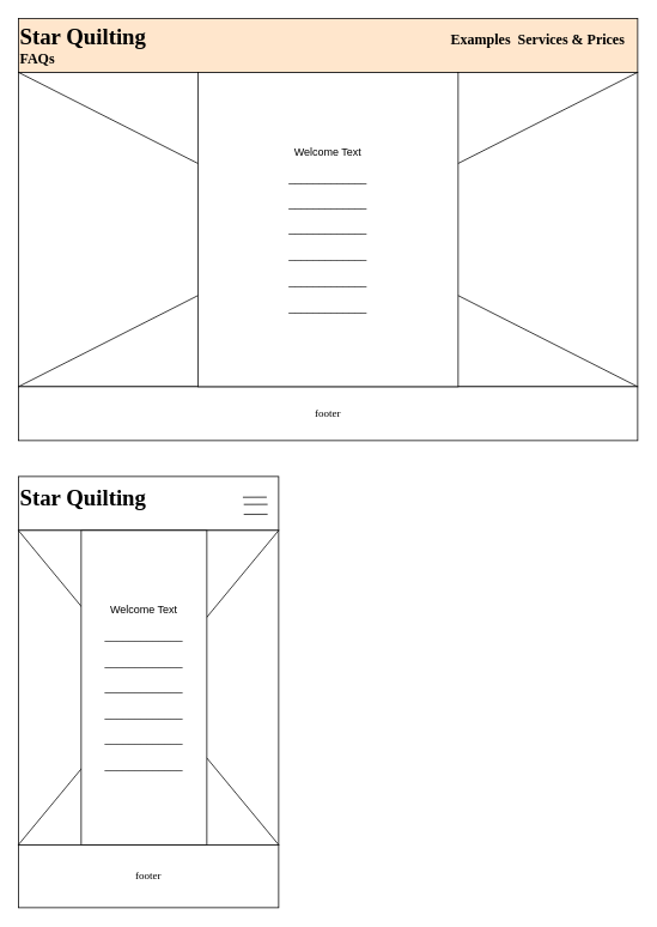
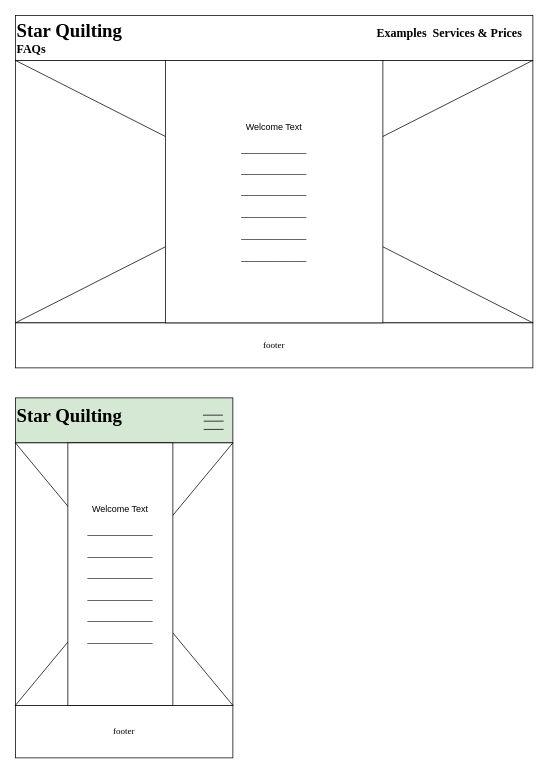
  <mxCell id="0" />
  <mxCell id="1" parent="0" />
- <mxCell id="2" value="&lt;div style=&quot;&quot;&gt;&lt;span style=&quot;font-size: 25px;&quot;&gt;&lt;b&gt;&lt;font face=&quot;Shadows Into Light&quot;&gt;Star Quilting&lt;/font&gt;&lt;/b&gt;&lt;/span&gt;&lt;span style=&quot;background-color: transparent; color: light-dark(rgb(0, 0, 0), rgb(255, 255, 255)); white-space: pre;&quot;&gt;&#09;&lt;/span&gt;&lt;span style=&quot;background-color: transparent; color: light-dark(rgb(0, 0, 0), rgb(255, 255, 255)); white-space: pre;&quot;&gt;&#09;&lt;/span&gt;&lt;span style=&quot;background-color: transparent; color: light-dark(rgb(0, 0, 0), rgb(255, 255, 255)); white-space: pre;&quot;&gt;&#09;&lt;/span&gt;&lt;span style=&quot;background-color: transparent; color: light-dark(rgb(0, 0, 0), rgb(255, 255, 255)); white-space: pre;&quot;&gt;&#09;&lt;/span&gt;&lt;span style=&quot;background-color: transparent; color: light-dark(rgb(0, 0, 0), rgb(255, 255, 255)); white-space: pre;&quot;&gt;&#09;&lt;/span&gt;&lt;span style=&quot;background-color: transparent; color: light-dark(rgb(0, 0, 0), rgb(255, 255, 255)); white-space: pre;&quot;&gt;&#09;&lt;/span&gt;&lt;span style=&quot;background-color: transparent; color: light-dark(rgb(0, 0, 0), rgb(255, 255, 255)); white-space: pre;&quot;&gt;&#09;&lt;/span&gt;&lt;span style=&quot;background-color: transparent; color: light-dark(rgb(0, 0, 0), rgb(255, 255, 255)); white-space: pre;&quot;&gt;&#09;&lt;/span&gt;&lt;span style=&quot;background-color: transparent; color: light-dark(rgb(0, 0, 0), rgb(255, 255, 255)); white-space: pre;&quot;&gt;&#09;&lt;/span&gt;&lt;span style=&quot;background-color: transparent; color: light-dark(rgb(0, 0, 0), rgb(255, 255, 255)); white-space: pre;&quot;&gt;&#09;&lt;/span&gt;&lt;span style=&quot;background-color: transparent; color: light-dark(rgb(0, 0, 0), rgb(255, 255, 255)); white-space: pre;&quot;&gt;&#09;&lt;/span&gt;&lt;span style=&quot;background-color: transparent; color: light-dark(rgb(0, 0, 0), rgb(255, 255, 255)); white-space: pre;&quot;&gt;&#09;&lt;span style=&quot;white-space: pre;&quot;&gt;&#09;&lt;/span&gt;&lt;/span&gt;&lt;span style=&quot;background-color: transparent; color: light-dark(rgb(0, 0, 0), rgb(255, 255, 255));&quot;&gt;&lt;font style=&quot;font-size: 16px;&quot; data-font-src=&quot;https://fonts.googleapis.com/css?family=Shadows+Into+Light&quot; face=&quot;Shadows Into Light&quot;&gt;&lt;b&gt;Examples&amp;nbsp; Services &amp;amp; Prices&amp;nbsp; &amp;nbsp; FAQs&lt;/b&gt;&lt;/font&gt;&lt;/span&gt;&lt;/div&gt;" style="rounded=0;whiteSpace=wrap;html=1;align=left;fillColor=#ffe6cc;" vertex="1" parent="1"><mxGeometry x="20" y="20" width="690" height="60" as="geometry" /></mxCell>
+ <mxCell id="2" value="&lt;div style=&quot;&quot;&gt;&lt;span style=&quot;font-size: 25px;&quot;&gt;&lt;b&gt;&lt;font face=&quot;Shadows Into Light&quot;&gt;Star Quilting&lt;/font&gt;&lt;/b&gt;&lt;/span&gt;&lt;span style=&quot;background-color: transparent; color: light-dark(rgb(0, 0, 0), rgb(255, 255, 255)); white-space: pre;&quot;&gt;&#09;&lt;/span&gt;&lt;span style=&quot;background-color: transparent; color: light-dark(rgb(0, 0, 0), rgb(255, 255, 255)); white-space: pre;&quot;&gt;&#09;&lt;/span&gt;&lt;span style=&quot;background-color: transparent; color: light-dark(rgb(0, 0, 0), rgb(255, 255, 255)); white-space: pre;&quot;&gt;&#09;&lt;/span&gt;&lt;span style=&quot;background-color: transparent; color: light-dark(rgb(0, 0, 0), rgb(255, 255, 255)); white-space: pre;&quot;&gt;&#09;&lt;/span&gt;&lt;span style=&quot;background-color: transparent; color: light-dark(rgb(0, 0, 0), rgb(255, 255, 255)); white-space: pre;&quot;&gt;&#09;&lt;/span&gt;&lt;span style=&quot;background-color: transparent; color: light-dark(rgb(0, 0, 0), rgb(255, 255, 255)); white-space: pre;&quot;&gt;&#09;&lt;/span&gt;&lt;span style=&quot;background-color: transparent; color: light-dark(rgb(0, 0, 0), rgb(255, 255, 255)); white-space: pre;&quot;&gt;&#09;&lt;/span&gt;&lt;span style=&quot;background-color: transparent; color: light-dark(rgb(0, 0, 0), rgb(255, 255, 255)); white-space: pre;&quot;&gt;&#09;&lt;/span&gt;&lt;span style=&quot;background-color: transparent; color: light-dark(rgb(0, 0, 0), rgb(255, 255, 255)); white-space: pre;&quot;&gt;&#09;&lt;/span&gt;&lt;span style=&quot;background-color: transparent; color: light-dark(rgb(0, 0, 0), rgb(255, 255, 255)); white-space: pre;&quot;&gt;&#09;&lt;/span&gt;&lt;span style=&quot;background-color: transparent; color: light-dark(rgb(0, 0, 0), rgb(255, 255, 255)); white-space: pre;&quot;&gt;&#09;&lt;/span&gt;&lt;span style=&quot;background-color: transparent; color: light-dark(rgb(0, 0, 0), rgb(255, 255, 255)); white-space: pre;&quot;&gt;&#09;&lt;span style=&quot;white-space: pre;&quot;&gt;&#09;&lt;/span&gt;&lt;/span&gt;&lt;span style=&quot;background-color: transparent; color: light-dark(rgb(0, 0, 0), rgb(255, 255, 255));&quot;&gt;&lt;font style=&quot;font-size: 16px;&quot; data-font-src=&quot;https://fonts.googleapis.com/css?family=Shadows+Into+Light&quot; face=&quot;Shadows Into Light&quot;&gt;&lt;b&gt;Examples&amp;nbsp; Services &amp;amp; Prices&amp;nbsp; &amp;nbsp; FAQs&lt;/b&gt;&lt;/font&gt;&lt;/span&gt;&lt;/div&gt;" style="rounded=0;whiteSpace=wrap;html=1;align=left;" vertex="1" parent="1"><mxGeometry x="20" y="20" width="690" height="60" as="geometry" /></mxCell>
  <mxCell id="3" value="Image" style="rounded=0;whiteSpace=wrap;html=1;" vertex="1" parent="1"><mxGeometry x="20" y="80" width="690" height="350" as="geometry" /></mxCell>
  <mxCell id="4" value="" style="endArrow=none;html=1;rounded=0;entryX=1;entryY=0;entryDx=0;entryDy=0;exitX=0;exitY=1;exitDx=0;exitDy=0;" edge="1" parent="1" source="3" target="3"><mxGeometry width="50" height="50" relative="1" as="geometry"><mxPoint x="380" y="370" as="sourcePoint" /><mxPoint x="430" y="320" as="targetPoint" /></mxGeometry></mxCell>
  <mxCell id="5" value="" style="endArrow=none;html=1;rounded=0;entryX=1;entryY=1;entryDx=0;entryDy=0;exitX=0;exitY=0;exitDx=0;exitDy=0;" edge="1" parent="1" source="3" target="3"><mxGeometry width="50" height="50" relative="1" as="geometry"><mxPoint x="30" y="440" as="sourcePoint" /><mxPoint x="720" y="90" as="targetPoint" /></mxGeometry></mxCell>
  <mxCell id="6" value="&lt;font data-font-src=&quot;https://fonts.googleapis.com/css?family=Shadows+Into+Light&quot; face=&quot;Shadows Into Light&quot;&gt;footer&lt;/font&gt;" style="rounded=0;whiteSpace=wrap;html=1;align=center;" vertex="1" parent="1"><mxGeometry x="20" y="430" width="690" height="60" as="geometry" /></mxCell>
  <mxCell id="7" value="Welcome Text&lt;div&gt;&lt;br&gt;&lt;/div&gt;&lt;div&gt;_____________&lt;/div&gt;&lt;div&gt;&lt;br class=&quot;Apple-interchange-newline&quot;&gt;_____________&lt;/div&gt;&lt;div&gt;&lt;br class=&quot;Apple-interchange-newline&quot;&gt;_____________&lt;/div&gt;&lt;div&gt;&lt;br class=&quot;Apple-interchange-newline&quot;&gt;_____________&lt;/div&gt;&lt;div&gt;&lt;br class=&quot;Apple-interchange-newline&quot;&gt;_____________&lt;/div&gt;&lt;div&gt;&lt;br class=&quot;Apple-interchange-newline&quot;&gt;_____________&lt;/div&gt;" style="rounded=0;whiteSpace=wrap;html=1;" vertex="1" parent="1"><mxGeometry x="220" y="80" width="290" height="350" as="geometry" /></mxCell>
- <mxCell id="8" value="&lt;div style=&quot;&quot;&gt;&lt;span style=&quot;font-size: 25px;&quot;&gt;&lt;b&gt;&lt;font face=&quot;Shadows Into Light&quot;&gt;Star Quilting&lt;/font&gt;&lt;/b&gt;&lt;/span&gt;&lt;span style=&quot;background-color: transparent; color: light-dark(rgb(0, 0, 0), rgb(255, 255, 255)); white-space: pre;&quot;&gt;&#09;&lt;/span&gt;&lt;span style=&quot;background-color: transparent; color: light-dark(rgb(0, 0, 0), rgb(255, 255, 255)); white-space: pre;&quot;&gt;&#09;&lt;/span&gt;&lt;span style=&quot;background-color: transparent; color: light-dark(rgb(0, 0, 0), rgb(255, 255, 255)); white-space: pre;&quot;&gt;&#09;&lt;/span&gt;&lt;span style=&quot;background-color: transparent; color: light-dark(rgb(0, 0, 0), rgb(255, 255, 255)); white-space: pre;&quot;&gt;&#09;&lt;/span&gt;&lt;span style=&quot;background-color: transparent; color: light-dark(rgb(0, 0, 0), rgb(255, 255, 255)); white-space: pre;&quot;&gt;&#09;&lt;/span&gt;&lt;span style=&quot;background-color: transparent; color: light-dark(rgb(0, 0, 0), rgb(255, 255, 255)); white-space: pre;&quot;&gt;&#09;&lt;/span&gt;&lt;span style=&quot;background-color: transparent; color: light-dark(rgb(0, 0, 0), rgb(255, 255, 255)); white-space: pre;&quot;&gt;&#09;&lt;/span&gt;&lt;/div&gt;" style="rounded=0;whiteSpace=wrap;html=1;align=left;" vertex="1" parent="1"><mxGeometry x="20" y="530" width="290" height="60" as="geometry" /></mxCell>
+ <mxCell id="8" value="&lt;div style=&quot;&quot;&gt;&lt;span style=&quot;font-size: 25px;&quot;&gt;&lt;b&gt;&lt;font face=&quot;Shadows Into Light&quot;&gt;Star Quilting&lt;/font&gt;&lt;/b&gt;&lt;/span&gt;&lt;span style=&quot;background-color: transparent; color: light-dark(rgb(0, 0, 0), rgb(255, 255, 255)); white-space: pre;&quot;&gt;&#09;&lt;/span&gt;&lt;span style=&quot;background-color: transparent; color: light-dark(rgb(0, 0, 0), rgb(255, 255, 255)); white-space: pre;&quot;&gt;&#09;&lt;/span&gt;&lt;span style=&quot;background-color: transparent; color: light-dark(rgb(0, 0, 0), rgb(255, 255, 255)); white-space: pre;&quot;&gt;&#09;&lt;/span&gt;&lt;span style=&quot;background-color: transparent; color: light-dark(rgb(0, 0, 0), rgb(255, 255, 255)); white-space: pre;&quot;&gt;&#09;&lt;/span&gt;&lt;span style=&quot;background-color: transparent; color: light-dark(rgb(0, 0, 0), rgb(255, 255, 255)); white-space: pre;&quot;&gt;&#09;&lt;/span&gt;&lt;span style=&quot;background-color: transparent; color: light-dark(rgb(0, 0, 0), rgb(255, 255, 255)); white-space: pre;&quot;&gt;&#09;&lt;/span&gt;&lt;span style=&quot;background-color: transparent; color: light-dark(rgb(0, 0, 0), rgb(255, 255, 255)); white-space: pre;&quot;&gt;&#09;&lt;/span&gt;&lt;/div&gt;" style="rounded=0;whiteSpace=wrap;html=1;align=left;fillColor=#d5e8d4;" vertex="1" parent="1"><mxGeometry x="20" y="530" width="290" height="60" as="geometry" /></mxCell>
  <mxCell id="9" value="Image" style="rounded=0;whiteSpace=wrap;html=1;" vertex="1" parent="1"><mxGeometry x="20" y="590" width="290" height="350" as="geometry" /></mxCell>
  <mxCell id="10" value="" style="endArrow=none;html=1;rounded=0;entryX=1;entryY=0;entryDx=0;entryDy=0;exitX=0;exitY=1;exitDx=0;exitDy=0;" edge="1" parent="1" source="9" target="9"><mxGeometry width="50" height="50" relative="1" as="geometry"><mxPoint x="380" y="880" as="sourcePoint" /><mxPoint x="430" y="830" as="targetPoint" /></mxGeometry></mxCell>
  <mxCell id="11" value="" style="endArrow=none;html=1;rounded=0;entryX=1;entryY=1;entryDx=0;entryDy=0;exitX=0;exitY=0;exitDx=0;exitDy=0;" edge="1" parent="1" source="9" target="9"><mxGeometry width="50" height="50" relative="1" as="geometry"><mxPoint x="30" y="950" as="sourcePoint" /><mxPoint x="720" y="600" as="targetPoint" /></mxGeometry></mxCell>
  <mxCell id="12" value="&lt;font data-font-src=&quot;https://fonts.googleapis.com/css?family=Shadows+Into+Light&quot; face=&quot;Shadows Into Light&quot;&gt;footer&lt;/font&gt;" style="rounded=0;whiteSpace=wrap;html=1;align=center;" vertex="1" parent="1"><mxGeometry x="20" y="940" width="290" height="70" as="geometry" /></mxCell>
  <mxCell id="13" value="Welcome Text&lt;div&gt;&lt;br&gt;&lt;/div&gt;&lt;div&gt;_____________&lt;/div&gt;&lt;div&gt;&lt;br class=&quot;Apple-interchange-newline&quot;&gt;_____________&lt;/div&gt;&lt;div&gt;&lt;br class=&quot;Apple-interchange-newline&quot;&gt;_____________&lt;/div&gt;&lt;div&gt;&lt;br class=&quot;Apple-interchange-newline&quot;&gt;_____________&lt;/div&gt;&lt;div&gt;&lt;br class=&quot;Apple-interchange-newline&quot;&gt;_____________&lt;/div&gt;&lt;div&gt;&lt;br class=&quot;Apple-interchange-newline&quot;&gt;_____________&lt;/div&gt;" style="rounded=0;whiteSpace=wrap;html=1;" vertex="1" parent="1"><mxGeometry x="90" y="590" width="140" height="350" as="geometry" /></mxCell>
  <mxCell id="14" value="" style="endArrow=none;html=1;rounded=0;entryX=0.29;entryY=0.086;entryDx=0;entryDy=0;entryPerimeter=0;" edge="1" parent="1"><mxGeometry width="50" height="50" relative="1" as="geometry"><mxPoint x="296.67" y="553" as="sourcePoint" /><mxPoint x="270.1" y="553.1" as="targetPoint" /></mxGeometry></mxCell>
  <mxCell id="15" value="" style="endArrow=none;html=1;rounded=0;entryX=0.29;entryY=0.086;entryDx=0;entryDy=0;entryPerimeter=0;" edge="1" parent="1"><mxGeometry width="50" height="50" relative="1" as="geometry"><mxPoint x="297.67" y="561" as="sourcePoint" /><mxPoint x="271.1" y="561.1" as="targetPoint" /></mxGeometry></mxCell>
  <mxCell id="16" value="" style="endArrow=none;html=1;rounded=0;entryX=0.29;entryY=0.086;entryDx=0;entryDy=0;entryPerimeter=0;" edge="1" parent="1"><mxGeometry width="50" height="50" relative="1" as="geometry"><mxPoint x="297.67" y="572" as="sourcePoint" /><mxPoint x="271.1" y="572.1" as="targetPoint" /></mxGeometry></mxCell>
